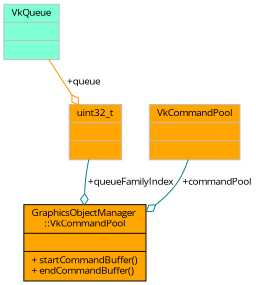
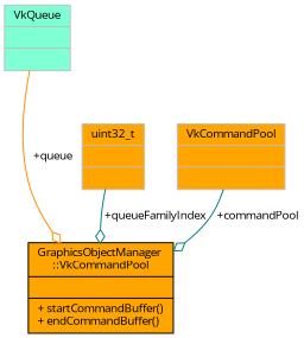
  digraph {
    fontname="Open Sans"
    node [color=grey75 fillcolor=orange fontname="Open Sans" fontsize=10 shape=record style=filled]
    edge [arrowhead=odiamond color=teal fontname="Open Sans" fontsize=10 labelfontname=Helvetica labelfontsize=10 style=solid]
    n1 [color=black fontcolor=black height=0.2 label="{GraphicsObjectManager\l::VkCommandPool\n||+ startCommandBuffer()\l+ endCommandBuffer()\l}" width=0.4]
    n2 [height=0.2 label="{uint32_t\n||}" width=0.4]
    n3 [fillcolor=aquamarine height=0.2 label="{VkQueue\n||}" width=0.4]
    n4 [height=0.2 label="{VkCommandPool\n||}" width=0.4]
    n2 -> n1 [label=" +queueFamilyIndex"]
-   n3 -> n2 [color=darkorange label=" +queue"]
+   n3 -> n1 [color=darkorange label=" +queue"]
    n4 -> n1 [label=" +commandPool"]
  }
